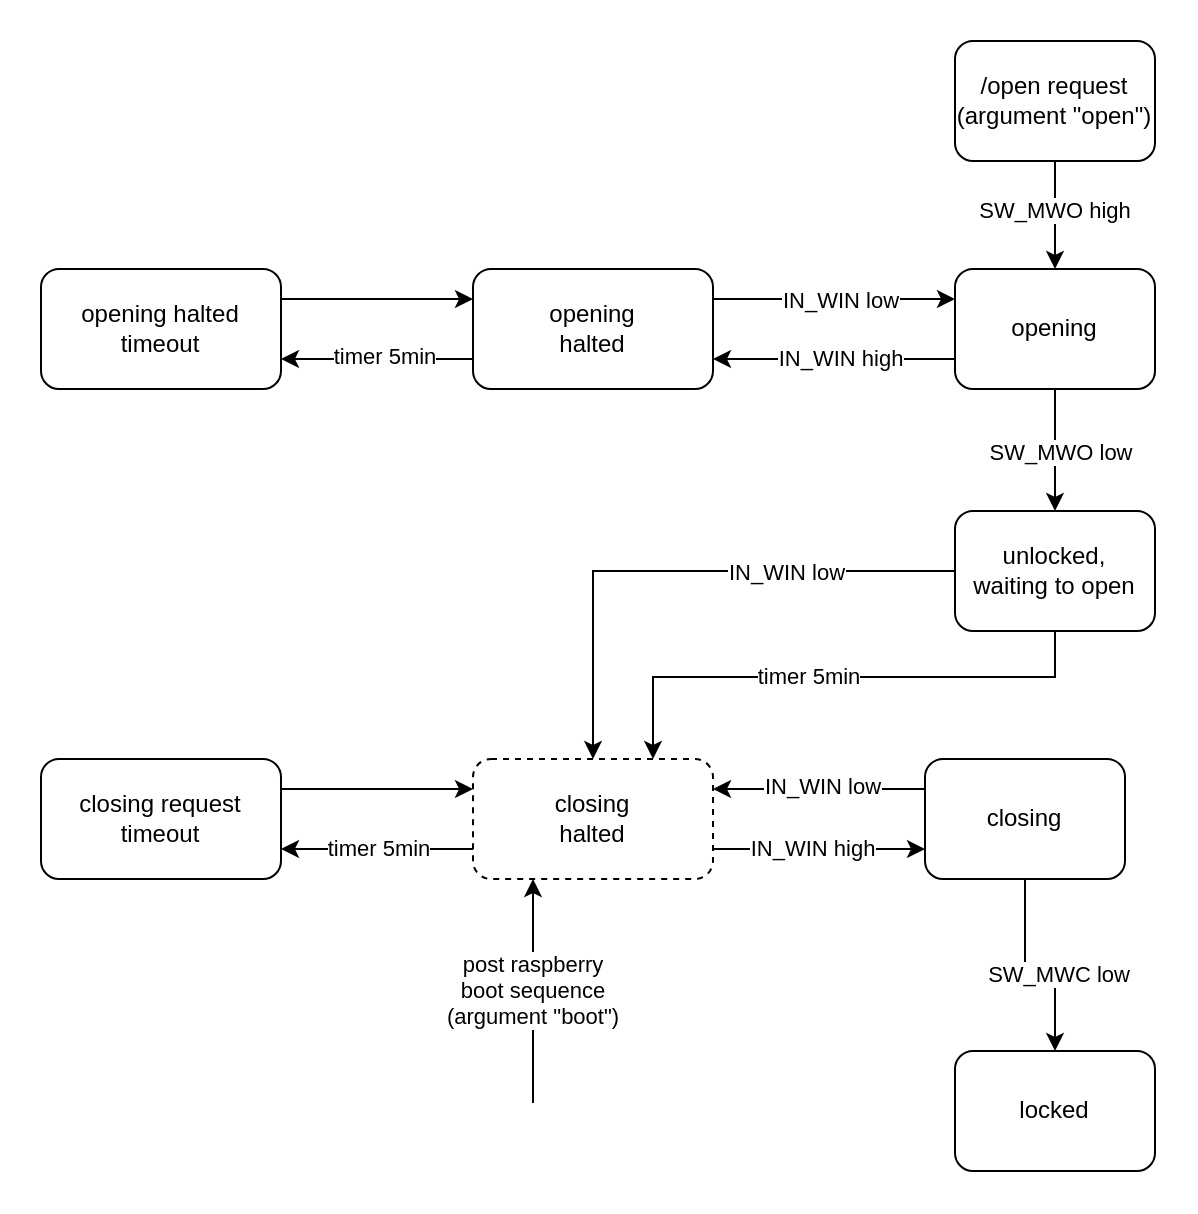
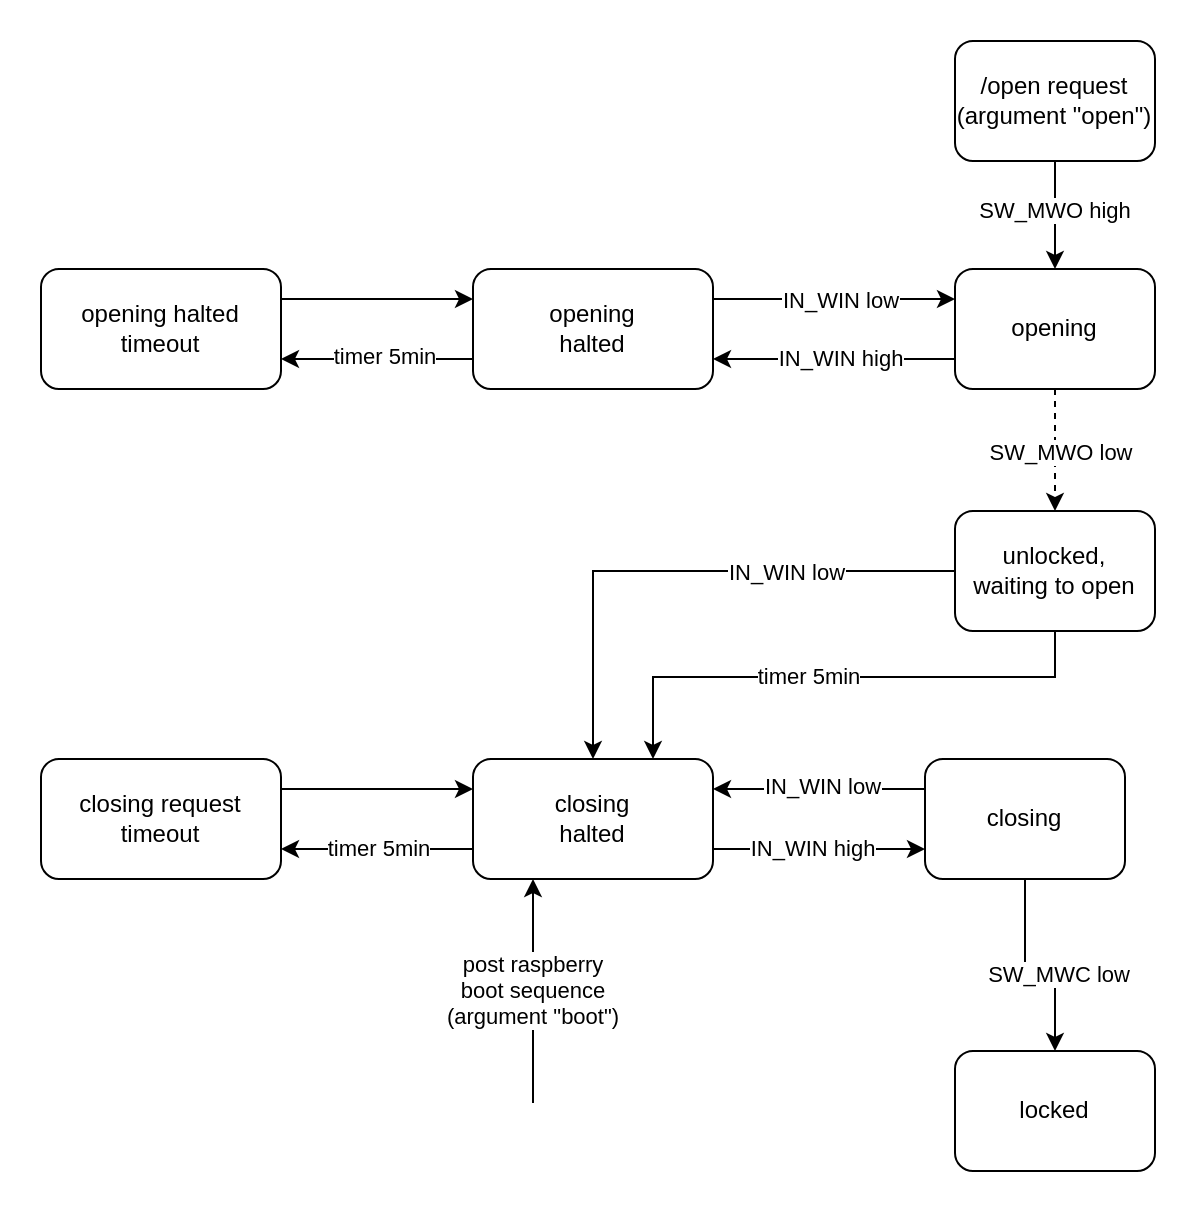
  <mxCell id="0" />
  <mxCell id="1" parent="0" />
  <mxCell id="2" value="" style="edgeStyle=orthogonalEdgeStyle;rounded=0;orthogonalLoop=1;jettySize=auto;html=1;" parent="1" source="30" target="14" edge="1"><mxGeometry relative="1" as="geometry"><mxPoint x="297" y="94" as="sourcePoint" /></mxGeometry></mxCell>
  <mxCell id="3" value="SW_MWO high" style="edgeLabel;html=1;align=center;verticalAlign=middle;resizable=0;points=[];" parent="2" vertex="1" connectable="0"><mxGeometry x="-0.097" y="-1" relative="1" as="geometry"><mxPoint as="offset" /></mxGeometry></mxCell>
  <mxCell id="4" value="locked" style="rounded=1;whiteSpace=wrap;html=1;" parent="1" vertex="1"><mxGeometry x="477" y="525" width="100" height="60" as="geometry" /></mxCell>
  <mxCell id="5" style="edgeStyle=orthogonalEdgeStyle;rounded=0;orthogonalLoop=1;jettySize=auto;html=1;exitX=0.5;exitY=1;exitDx=0;exitDy=0;entryX=0.5;entryY=0;entryDx=0;entryDy=0;" parent="1" source="9" target="4" edge="1"><mxGeometry relative="1" as="geometry" /></mxCell>
  <mxCell id="6" value="SW_MWC low" style="edgeLabel;html=1;align=center;verticalAlign=middle;resizable=0;points=[];" parent="5" vertex="1" connectable="0"><mxGeometry x="0.225" y="1" relative="1" as="geometry"><mxPoint as="offset" /></mxGeometry></mxCell>
  <mxCell id="7" style="edgeStyle=orthogonalEdgeStyle;rounded=0;orthogonalLoop=1;jettySize=auto;html=1;exitX=0;exitY=0.25;exitDx=0;exitDy=0;entryX=1;entryY=0.25;entryDx=0;entryDy=0;" parent="1" source="9" target="29" edge="1"><mxGeometry relative="1" as="geometry" /></mxCell>
  <mxCell id="8" value="IN_WIN low" style="edgeLabel;html=1;align=center;verticalAlign=middle;resizable=0;points=[];" parent="7" vertex="1" connectable="0"><mxGeometry x="-0.327" y="-2" relative="1" as="geometry"><mxPoint x="-16" as="offset" /></mxGeometry></mxCell>
  <mxCell id="9" value="&lt;div&gt;closing&lt;/div&gt;" style="whiteSpace=wrap;html=1;rounded=1;" parent="1" vertex="1"><mxGeometry x="462" y="379" width="100" height="60" as="geometry" /></mxCell>
- <mxCell id="10" value="" style="edgeStyle=orthogonalEdgeStyle;rounded=0;orthogonalLoop=1;jettySize=auto;html=1;" parent="1" source="14" target="19" edge="1"><mxGeometry relative="1" as="geometry" /></mxCell>
+ <mxCell id="10" value="" style="edgeStyle=orthogonalEdgeStyle;rounded=0;orthogonalLoop=1;jettySize=auto;html=1;dashed=1;" parent="1" source="14" target="19" edge="1"><mxGeometry relative="1" as="geometry" /></mxCell>
  <mxCell id="11" value="&lt;div&gt;SW_MWO low&lt;/div&gt;" style="edgeLabel;html=1;align=center;verticalAlign=middle;resizable=0;points=[];" parent="10" vertex="1" connectable="0"><mxGeometry x="0.008" y="2" relative="1" as="geometry"><mxPoint as="offset" /></mxGeometry></mxCell>
  <mxCell id="12" style="edgeStyle=orthogonalEdgeStyle;rounded=0;orthogonalLoop=1;jettySize=auto;html=1;exitX=0;exitY=0.75;exitDx=0;exitDy=0;entryX=1;entryY=0.75;entryDx=0;entryDy=0;" parent="1" source="14" target="24" edge="1"><mxGeometry relative="1" as="geometry"><Array as="points"><mxPoint x="426" y="179" /><mxPoint x="426" y="179" /></Array></mxGeometry></mxCell>
  <mxCell id="13" value="IN_WIN high" style="edgeLabel;html=1;align=center;verticalAlign=middle;resizable=0;points=[];" parent="12" vertex="1" connectable="0"><mxGeometry x="-0.409" y="-1" relative="1" as="geometry"><mxPoint x="-22" as="offset" /></mxGeometry></mxCell>
  <mxCell id="14" value="opening" style="rounded=1;whiteSpace=wrap;html=1;" parent="1" vertex="1"><mxGeometry x="477" y="134" width="100" height="60" as="geometry" /></mxCell>
  <mxCell id="15" style="edgeStyle=orthogonalEdgeStyle;rounded=0;orthogonalLoop=1;jettySize=auto;html=1;exitX=0;exitY=0.5;exitDx=0;exitDy=0;entryX=0.5;entryY=0;entryDx=0;entryDy=0;" parent="1" source="19" target="29" edge="1"><mxGeometry relative="1" as="geometry"><mxPoint x="387" y="439" as="targetPoint" /></mxGeometry></mxCell>
  <mxCell id="16" value="IN_WIN low" style="edgeLabel;html=1;align=center;verticalAlign=middle;resizable=0;points=[];" parent="15" vertex="1" connectable="0"><mxGeometry x="0.015" y="2" relative="1" as="geometry"><mxPoint x="55" y="-2" as="offset" /></mxGeometry></mxCell>
  <mxCell id="17" style="edgeStyle=orthogonalEdgeStyle;rounded=0;orthogonalLoop=1;jettySize=auto;html=1;exitX=0.5;exitY=1;exitDx=0;exitDy=0;entryX=0.75;entryY=0;entryDx=0;entryDy=0;" parent="1" source="19" target="29" edge="1"><mxGeometry relative="1" as="geometry"><Array as="points"><mxPoint x="527" y="338" /><mxPoint x="326" y="338" /></Array></mxGeometry></mxCell>
  <mxCell id="18" value="timer 5min" style="edgeLabel;html=1;align=center;verticalAlign=middle;resizable=0;points=[];" parent="17" vertex="1" connectable="0"><mxGeometry x="0.113" y="-1" relative="1" as="geometry"><mxPoint as="offset" /></mxGeometry></mxCell>
  <mxCell id="19" value="&lt;div&gt;unlocked,&lt;/div&gt;&lt;div&gt;waiting to open&lt;br&gt;&lt;/div&gt;" style="rounded=1;whiteSpace=wrap;html=1;" parent="1" vertex="1"><mxGeometry x="477" y="255" width="100" height="60" as="geometry" /></mxCell>
  <mxCell id="20" style="edgeStyle=orthogonalEdgeStyle;rounded=0;orthogonalLoop=1;jettySize=auto;html=1;exitX=1;exitY=0.25;exitDx=0;exitDy=0;entryX=0;entryY=0.25;entryDx=0;entryDy=0;" parent="1" source="24" target="14" edge="1"><mxGeometry relative="1" as="geometry" /></mxCell>
  <mxCell id="21" value="IN_WIN low" style="edgeLabel;html=1;align=center;verticalAlign=middle;resizable=0;points=[];" parent="20" vertex="1" connectable="0"><mxGeometry x="-0.437" relative="1" as="geometry"><mxPoint x="29" as="offset" /></mxGeometry></mxCell>
  <mxCell id="22" style="edgeStyle=orthogonalEdgeStyle;rounded=0;orthogonalLoop=1;jettySize=auto;html=1;exitX=0;exitY=0.75;exitDx=0;exitDy=0;entryX=1;entryY=0.75;entryDx=0;entryDy=0;" parent="1" source="24" target="33" edge="1"><mxGeometry relative="1" as="geometry" /></mxCell>
  <mxCell id="23" value="timer 5min" style="edgeLabel;html=1;align=center;verticalAlign=middle;resizable=0;points=[];" parent="22" vertex="1" connectable="0"><mxGeometry x="-0.744" y="1" relative="1" as="geometry"><mxPoint x="-33" y="-3" as="offset" /></mxGeometry></mxCell>
  <mxCell id="24" value="&lt;div&gt;opening&lt;/div&gt;&lt;div&gt;halted&lt;br&gt;&lt;/div&gt;" style="rounded=1;whiteSpace=wrap;html=1;" parent="1" vertex="1"><mxGeometry x="236" y="134" width="120" height="60" as="geometry" /></mxCell>
  <mxCell id="25" style="edgeStyle=orthogonalEdgeStyle;rounded=0;orthogonalLoop=1;jettySize=auto;html=1;exitX=1;exitY=0.75;exitDx=0;exitDy=0;entryX=0;entryY=0.75;entryDx=0;entryDy=0;" parent="1" source="29" target="9" edge="1"><mxGeometry relative="1" as="geometry" /></mxCell>
  <mxCell id="26" value="IN_WIN high" style="edgeLabel;html=1;align=center;verticalAlign=middle;resizable=0;points=[];" parent="25" vertex="1" connectable="0"><mxGeometry x="-0.664" y="2" relative="1" as="geometry"><mxPoint x="31" y="1" as="offset" /></mxGeometry></mxCell>
  <mxCell id="27" style="edgeStyle=orthogonalEdgeStyle;rounded=0;orthogonalLoop=1;jettySize=auto;html=1;exitX=0;exitY=0.75;exitDx=0;exitDy=0;entryX=1;entryY=0.75;entryDx=0;entryDy=0;" parent="1" source="29" target="35" edge="1"><mxGeometry relative="1" as="geometry"><mxPoint x="159" y="301" as="targetPoint" /></mxGeometry></mxCell>
  <mxCell id="28" value="timer 5min" style="edgeLabel;html=1;align=center;verticalAlign=middle;resizable=0;points=[];" parent="27" vertex="1" connectable="0"><mxGeometry x="0.048" y="1" relative="1" as="geometry"><mxPoint x="2" y="-2" as="offset" /></mxGeometry></mxCell>
- <mxCell id="29" value="&lt;div&gt;closing&lt;/div&gt;&lt;div&gt;halted&lt;br&gt;&lt;/div&gt;" style="rounded=1;whiteSpace=wrap;html=1;dashed=1;" parent="1" vertex="1"><mxGeometry x="236" y="379" width="120" height="60" as="geometry" /></mxCell>
+ <mxCell id="29" value="&lt;div&gt;closing&lt;/div&gt;&lt;div&gt;halted&lt;br&gt;&lt;/div&gt;" style="rounded=1;whiteSpace=wrap;html=1;" parent="1" vertex="1"><mxGeometry x="236" y="379" width="120" height="60" as="geometry" /></mxCell>
  <mxCell id="30" value="&lt;div&gt;/open request&lt;/div&gt;&lt;div&gt;(argument &quot;open&quot;)&lt;br&gt;&lt;/div&gt;" style="rounded=1;whiteSpace=wrap;html=1;" parent="1" vertex="1"><mxGeometry x="477" y="20" width="100" height="60" as="geometry" /></mxCell>
  <mxCell id="31" value="&lt;div&gt;post raspberry&lt;/div&gt;&lt;div&gt;boot sequence&lt;br&gt;&lt;/div&gt;&lt;div&gt;(argument &quot;boot&quot;)&lt;br&gt;&lt;/div&gt;" style="endArrow=classic;html=1;entryX=0.25;entryY=1;entryDx=0;entryDy=0;" parent="1" target="29" edge="1"><mxGeometry width="50" height="50" relative="1" as="geometry"><mxPoint x="266" y="551" as="sourcePoint" /><mxPoint x="587" y="462" as="targetPoint" /></mxGeometry></mxCell>
  <mxCell id="32" style="edgeStyle=orthogonalEdgeStyle;rounded=0;orthogonalLoop=1;jettySize=auto;html=1;exitX=1;exitY=0.25;exitDx=0;exitDy=0;entryX=0;entryY=0.25;entryDx=0;entryDy=0;" parent="1" source="33" target="24" edge="1"><mxGeometry relative="1" as="geometry" /></mxCell>
  <mxCell id="33" value="&lt;div&gt;opening halted timeout&lt;br&gt;&lt;/div&gt;" style="rounded=1;whiteSpace=wrap;html=1;" parent="1" vertex="1"><mxGeometry x="20" y="134" width="120" height="60" as="geometry" /></mxCell>
  <mxCell id="34" style="edgeStyle=orthogonalEdgeStyle;rounded=0;orthogonalLoop=1;jettySize=auto;html=1;exitX=1;exitY=0.25;exitDx=0;exitDy=0;entryX=0;entryY=0.25;entryDx=0;entryDy=0;" parent="1" source="35" target="29" edge="1"><mxGeometry relative="1" as="geometry" /></mxCell>
  <mxCell id="35" value="&lt;div&gt;closing request &lt;br&gt;timeout&lt;/div&gt;" style="rounded=1;whiteSpace=wrap;html=1;" parent="1" vertex="1"><mxGeometry x="20" y="379" width="120" height="60" as="geometry" /></mxCell>
